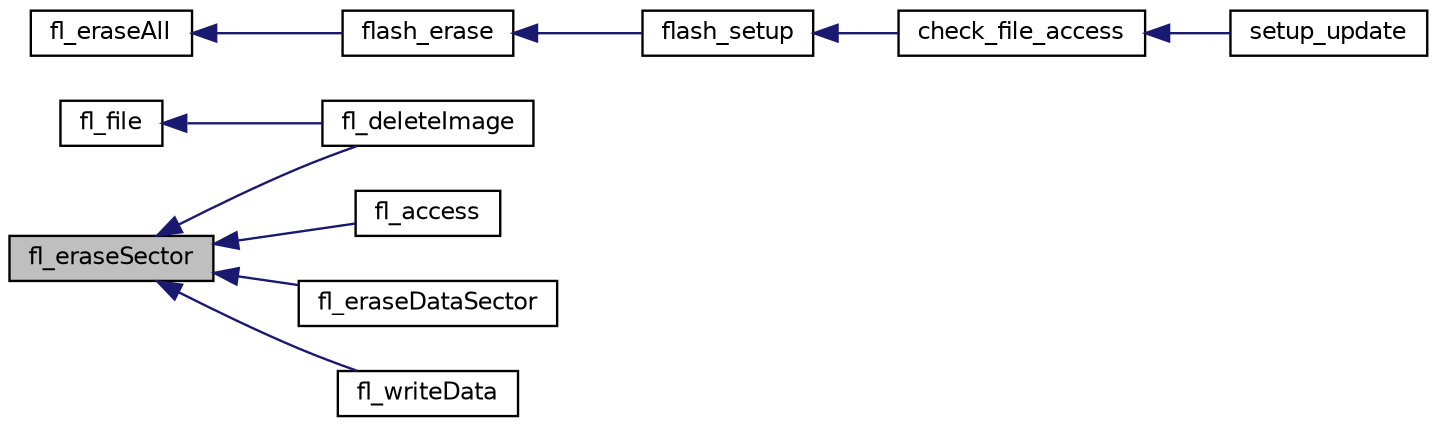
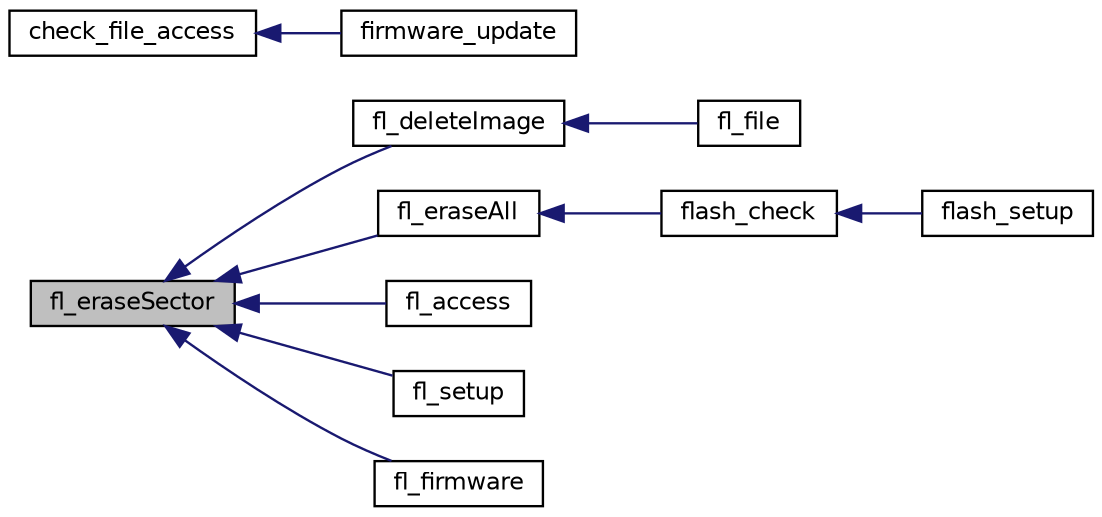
  digraph {
    rankdir=LR
    node [color=black fillcolor=white fontname=Helvetica fontsize=10 shape=record style=filled]
    edge [color=midnightblue dir=back fontname=Helvetica fontsize=10 labelfontname=Helvetica labelfontsize=10 style=solid]
    n1 [fillcolor=grey75 fontcolor=black height=0.2 label=fl_eraseSector width=0.4]
    n2 [height=0.2 label=fl_deleteImage width=0.4]
    n3 [height=0.2 label=fl_eraseAll width=0.4]
    n4 [height=0.2 label=fl_access width=0.4]
-   n5 [height=0.2 label=fl_eraseDataSector width=0.4]
-   n6 [height=0.2 label=fl_writeData width=0.4]
+   n5 [height=0.2 label=fl_setup width=0.4]
+   n6 [height=0.2 label=fl_firmware width=0.4]
    n7 [height=0.2 label=fl_file width=0.4]
-   n8 [height=0.2 label=flash_erase width=0.4]
+   n8 [height=0.2 label=flash_check width=0.4]
    n9 [height=0.2 label=flash_setup width=0.4]
    n10 [height=0.2 label=check_file_access width=0.4]
-   n11 [height=0.2 label=setup_update width=0.4]
+   n11 [height=0.2 label=firmware_update width=0.4]
    n1 -> n2
+   n1 -> n3
    n1 -> n4
    n1 -> n5
    n1 -> n6
-   n7 -> n2
+   n2 -> n7
    n3 -> n8
    n8 -> n9
-   n9 -> n10
    n10 -> n11
  }
